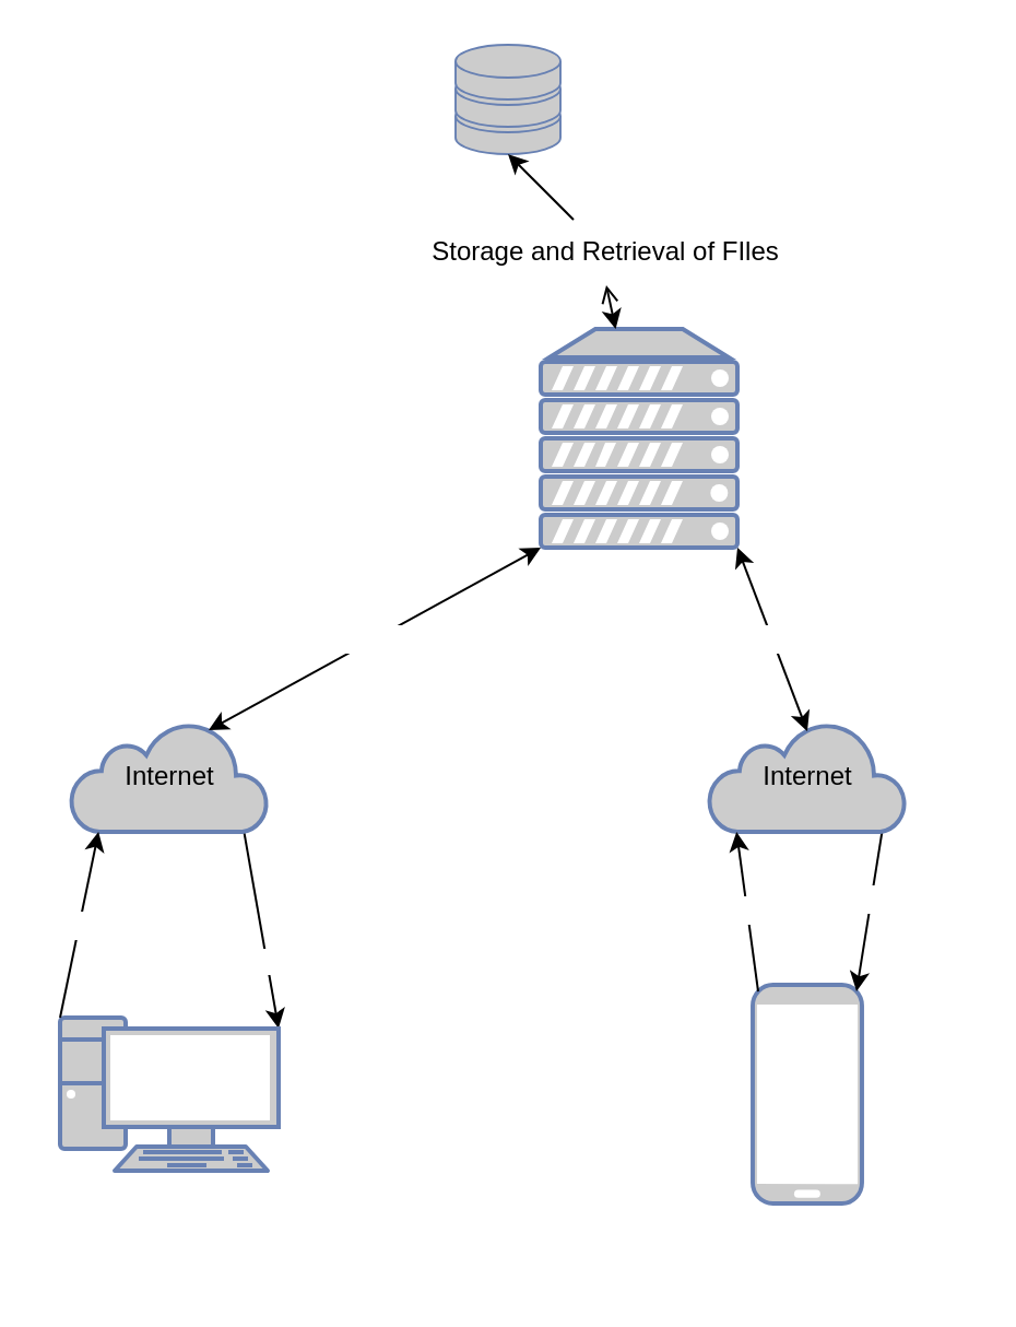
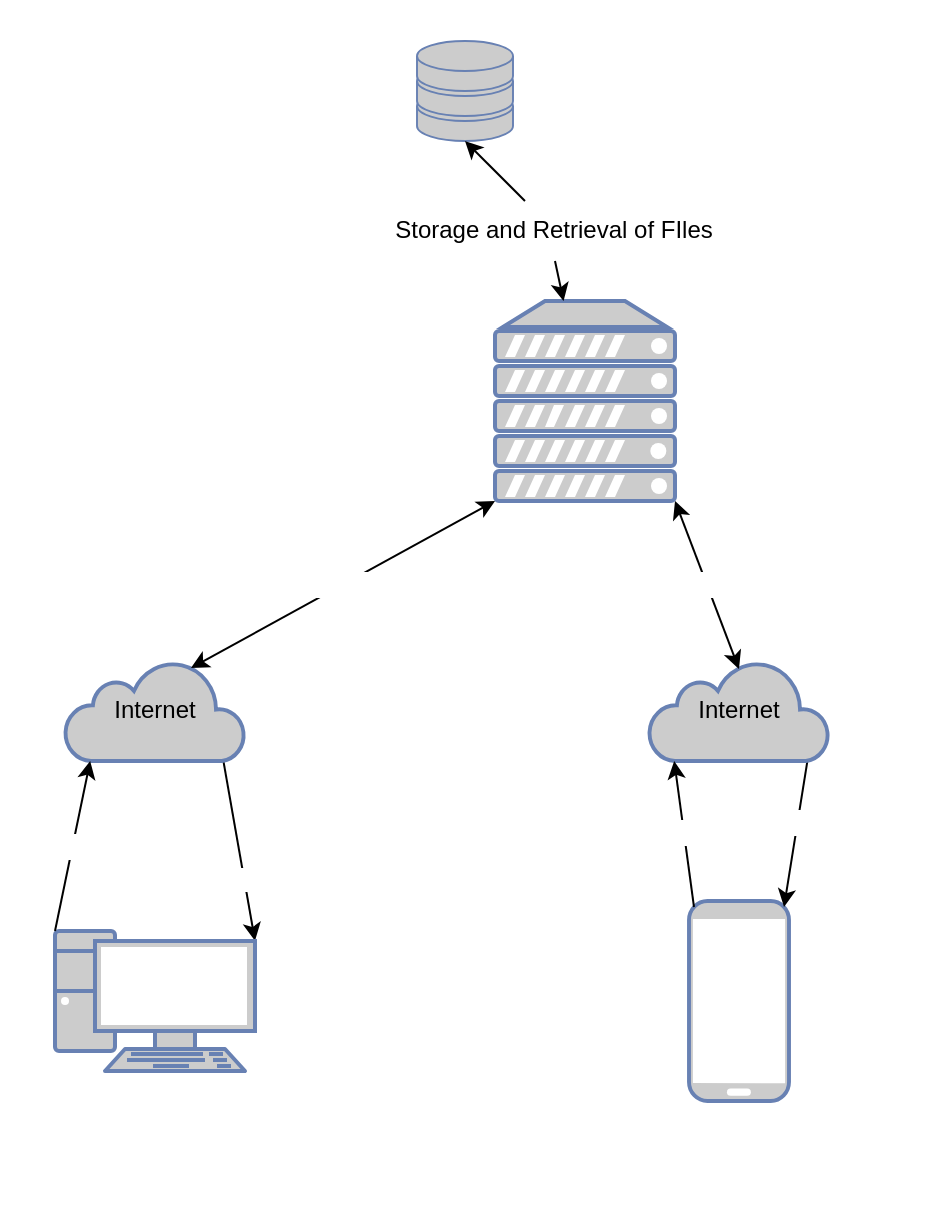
  <mxCell id="0" />
  <mxCell id="1" parent="0" />
  <mxCell id="2" style="edgeStyle=none;html=1;exitX=0.88;exitY=1;exitDx=0;exitDy=0;exitPerimeter=0;entryX=1;entryY=0.07;entryDx=0;entryDy=0;entryPerimeter=0;strokeWidth=1;fontColor=#FFFFFF;startArrow=none;startFill=0;endArrow=classic;endFill=1;fillColor=#ffffff;" edge="1" parent="1" source="4" target="7"><mxGeometry relative="1" as="geometry" /></mxCell>
  <mxCell id="3" value="Response" style="edgeLabel;html=1;align=center;verticalAlign=middle;resizable=0;points=[];fontColor=#FFFFFF;fontSize=10;" vertex="1" connectable="0" parent="2"><mxGeometry x="-0.186" y="-2" relative="1" as="geometry"><mxPoint x="6" y="22" as="offset" /></mxGeometry></mxCell>
  <mxCell id="4" value="&lt;font color=&quot;#000000&quot;&gt;Internet&lt;/font&gt;" style="html=1;outlineConnect=0;fillColor=#CCCCCC;strokeColor=#6881B3;gradientColor=none;gradientDirection=north;strokeWidth=2;shape=mxgraph.networks.cloud;fontColor=#ffffff;" vertex="1" parent="1"><mxGeometry x="25" y="330" width="90" height="50" as="geometry" /></mxCell>
  <mxCell id="5" value="" style="fontColor=#0066CC;verticalAlign=top;verticalLabelPosition=bottom;labelPosition=center;align=center;html=1;outlineConnect=0;fillColor=#CCCCCC;strokeColor=#6881B3;gradientColor=none;gradientDirection=north;strokeWidth=2;shape=mxgraph.networks.storage;" vertex="1" parent="1"><mxGeometry x="201" y="20" width="48" height="50" as="geometry" /></mxCell>
  <mxCell id="6" value="" style="fontColor=#0066CC;verticalAlign=top;verticalLabelPosition=bottom;labelPosition=center;align=center;html=1;outlineConnect=0;fillColor=#CCCCCC;strokeColor=#6881B3;gradientColor=none;gradientDirection=north;strokeWidth=2;shape=mxgraph.networks.mobile;" vertex="1" parent="1"><mxGeometry x="337" y="450" width="50" height="100" as="geometry" /></mxCell>
  <mxCell id="7" value="" style="fontColor=#0066CC;verticalAlign=top;verticalLabelPosition=bottom;labelPosition=center;align=center;html=1;outlineConnect=0;fillColor=#CCCCCC;strokeColor=#6881B3;gradientColor=none;gradientDirection=north;strokeWidth=2;shape=mxgraph.networks.pc;" vertex="1" parent="1"><mxGeometry x="20" y="465" width="100" height="70" as="geometry" /></mxCell>
  <mxCell id="8" value="&lt;font color=&quot;#ffffff&quot;&gt;Spring&lt;br&gt;Server&lt;br&gt;&lt;/font&gt;" style="fontColor=#0066CC;verticalAlign=top;verticalLabelPosition=bottom;labelPosition=center;align=center;html=1;outlineConnect=0;fillColor=#CCCCCC;strokeColor=#6881B3;gradientColor=none;gradientDirection=north;strokeWidth=2;shape=mxgraph.networks.server;" vertex="1" parent="1"><mxGeometry x="240" y="150" width="90" height="100" as="geometry" /></mxCell>
  <mxCell id="9" value="" style="endArrow=classic;startArrow=none;html=1;entryX=0.5;entryY=1;entryDx=0;entryDy=0;entryPerimeter=0;" edge="1" parent="1" source="11" target="5"><mxGeometry width="50" height="50" relative="1" as="geometry"><mxPoint x="147" y="170" as="sourcePoint" /><mxPoint x="197" y="120" as="targetPoint" /></mxGeometry></mxCell>
- <mxCell id="10" value="" style="endArrow=open;startArrow=classic;html=1;entryX=0.5;entryY=1;entryDx=0;entryDy=0;entryPerimeter=0;" edge="1" parent="1" source="8" target="11"><mxGeometry width="50" height="50" relative="1" as="geometry"><mxPoint x="225" y="180" as="sourcePoint" /><mxPoint x="225" y="100" as="targetPoint" /></mxGeometry></mxCell>
+ <mxCell id="10" value="" style="endArrow=none;startArrow=classic;html=1;entryX=0.5;entryY=1;entryDx=0;entryDy=0;entryPerimeter=0;" edge="1" parent="1" source="8" target="11"><mxGeometry width="50" height="50" relative="1" as="geometry"><mxPoint x="225" y="180" as="sourcePoint" /><mxPoint x="225" y="100" as="targetPoint" /></mxGeometry></mxCell>
  <mxCell id="11" value="Storage and Retrieval of FIles" style="text;html=1;strokeColor=none;fillColor=none;align=center;verticalAlign=middle;whiteSpace=wrap;rounded=0;" vertex="1" parent="1"><mxGeometry x="154" y="100" width="232" height="30" as="geometry" /></mxCell>
  <mxCell id="12" style="edgeStyle=none;html=1;entryX=0.95;entryY=0.03;entryDx=0;entryDy=0;entryPerimeter=0;strokeWidth=1;fontColor=#FFFFFF;startArrow=none;startFill=0;endArrow=classic;endFill=1;fillColor=#ffffff;exitX=0.88;exitY=1;exitDx=0;exitDy=0;exitPerimeter=0;" edge="1" parent="1" source="14" target="6"><mxGeometry relative="1" as="geometry" /></mxCell>
  <mxCell id="13" value="Response" style="edgeLabel;html=1;align=center;verticalAlign=middle;resizable=0;points=[];fontColor=#FFFFFF;" vertex="1" connectable="0" parent="12"><mxGeometry x="-0.158" relative="1" as="geometry"><mxPoint as="offset" /></mxGeometry></mxCell>
  <mxCell id="14" value="&lt;font color=&quot;#000000&quot;&gt;Internet&lt;/font&gt;" style="html=1;outlineConnect=0;fillColor=#CCCCCC;strokeColor=#6881B3;gradientColor=none;gradientDirection=north;strokeWidth=2;shape=mxgraph.networks.cloud;fontColor=#ffffff;" vertex="1" parent="1"><mxGeometry x="317" y="330" width="90" height="50" as="geometry" /></mxCell>
  <mxCell id="15" value="&lt;font color=&quot;#ffffff&quot;&gt;Get and Upload Files&lt;/font&gt;" style="endArrow=classic;startArrow=classic;html=1;strokeWidth=1;fontColor=#000000;fillColor=#ffffff;exitX=0.7;exitY=0.07;exitDx=0;exitDy=0;exitPerimeter=0;entryX=0;entryY=1;entryDx=0;entryDy=0;entryPerimeter=0;" edge="1" parent="1" source="4" target="8"><mxGeometry width="50" height="50" relative="1" as="geometry"><mxPoint x="107" y="330" as="sourcePoint" /><mxPoint x="177" y="270" as="targetPoint" /></mxGeometry></mxCell>
  <mxCell id="16" value="POST ID, Files" style="endArrow=classic;startArrow=none;html=1;strokeWidth=1;fontColor=#FFFFFF;fillColor=#ffffff;entryX=0.14;entryY=1;entryDx=0;entryDy=0;entryPerimeter=0;exitX=0;exitY=0;exitDx=0;exitDy=0;exitPerimeter=0;startFill=0;" edge="1" parent="1" source="7" target="4"><mxGeometry width="50" height="50" relative="1" as="geometry"><mxPoint x="87" y="460" as="sourcePoint" /><mxPoint x="137" y="410" as="targetPoint" /></mxGeometry></mxCell>
  <mxCell id="17" value="GET ID" style="endArrow=classic;startArrow=none;html=1;strokeWidth=1;fontColor=#FFFFFF;fillColor=#ffffff;startFill=0;exitX=0.05;exitY=0.03;exitDx=0;exitDy=0;exitPerimeter=0;entryX=0.14;entryY=1;entryDx=0;entryDy=0;entryPerimeter=0;" edge="1" parent="1" source="6" target="14"><mxGeometry width="50" height="50" relative="1" as="geometry"><mxPoint x="467" y="440" as="sourcePoint" /><mxPoint x="517" y="390" as="targetPoint" /></mxGeometry></mxCell>
  <mxCell id="18" value="Receive Files based on ID" style="endArrow=classic;startArrow=classic;html=1;strokeWidth=1;fontColor=#FFFFFF;fillColor=#ffffff;entryX=1;entryY=1;entryDx=0;entryDy=0;entryPerimeter=0;exitX=0.5;exitY=0.08;exitDx=0;exitDy=0;exitPerimeter=0;" edge="1" parent="1" source="14" target="8"><mxGeometry width="50" height="50" relative="1" as="geometry"><mxPoint x="357" y="290" as="sourcePoint" /><mxPoint x="407" y="240" as="targetPoint" /></mxGeometry></mxCell>
  <mxCell id="19" value="Response with Models in AR" style="text;html=1;align=center;verticalAlign=middle;resizable=0;points=[];autosize=1;strokeColor=none;fillColor=none;fontColor=#FFFFFF;" vertex="1" parent="1"><mxGeometry x="275" y="555" width="160" height="30" as="geometry" /></mxCell>
